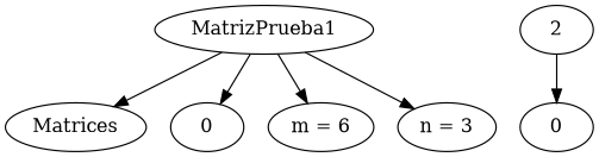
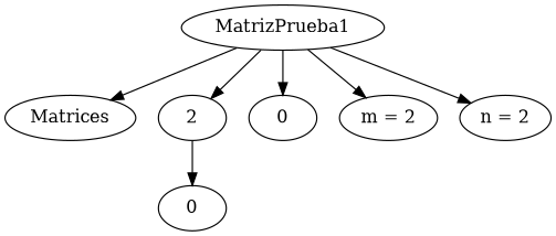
  digraph {
    rankdir=UD
    MatrizPrueba1
    Matrices
    n3 [label=2]
    n4 [label=0]
-   "m = 2" [label="m = 6"]
-   "n = 2" [label="n = 3"]
+   "m = 2"
+   "n = 2"
    n7 [label=0]
    MatrizPrueba1 -> Matrices
+   MatrizPrueba1 -> n3
    MatrizPrueba1 -> n4
    MatrizPrueba1 -> "m = 2"
    MatrizPrueba1 -> "n = 2"
    n3 -> n7
  }
